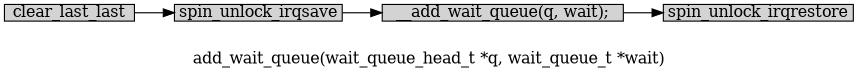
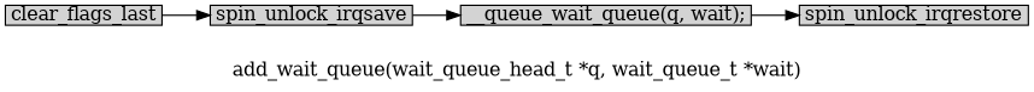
  digraph {
    label="add_wait_queue(wait_queue_head_t *q, wait_queue_t *wait)"
    rankdir=LR
    node [margin="0.05,0.005" shape=box style=filled]
    n1 [height=0.1 label=spin_unlock_irqsave width=0.1]
-   n2 [height=0.1 label="__add_wait_queue(q, wait);" width=0.1]
-   clear_flags_last [height=0.1 width=0.1 label=clear_last_last]
+   n2 [height=0.1 label="__queue_wait_queue(q, wait);" width=0.1]
+   clear_flags_last [height=0.1 width=0.1]
    n4 [height=0.1 label=spin_unlock_irqrestore width=0.1]
    n1 -> n2
    n2 -> n4
    clear_flags_last -> n1
  }
